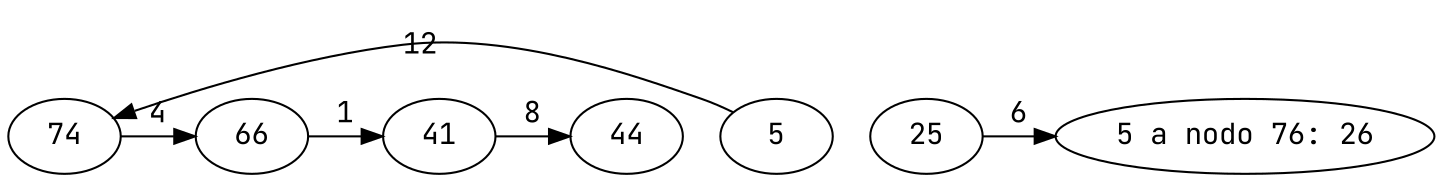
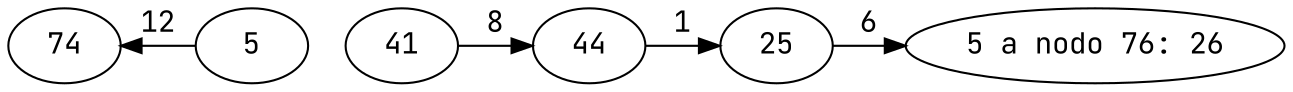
  digraph {
    fontname="JetBrains Mono"
    node [fontname="JetBrains Mono"]
    edge [constraint=false fontname="JetBrains Mono"]
    n1 [label=74]
    5
-   66
    41
    44
    25
    n7 [label="5 a nodo 76: 26"]
-   n1 -> 66 [label=4]
    5 -> n1 [label=12]
-   66 -> 41 [label=1]
    41 -> 44 [label=8]
+   44 -> 25 [label=1]
    25 -> n7 [label=6]
  }
